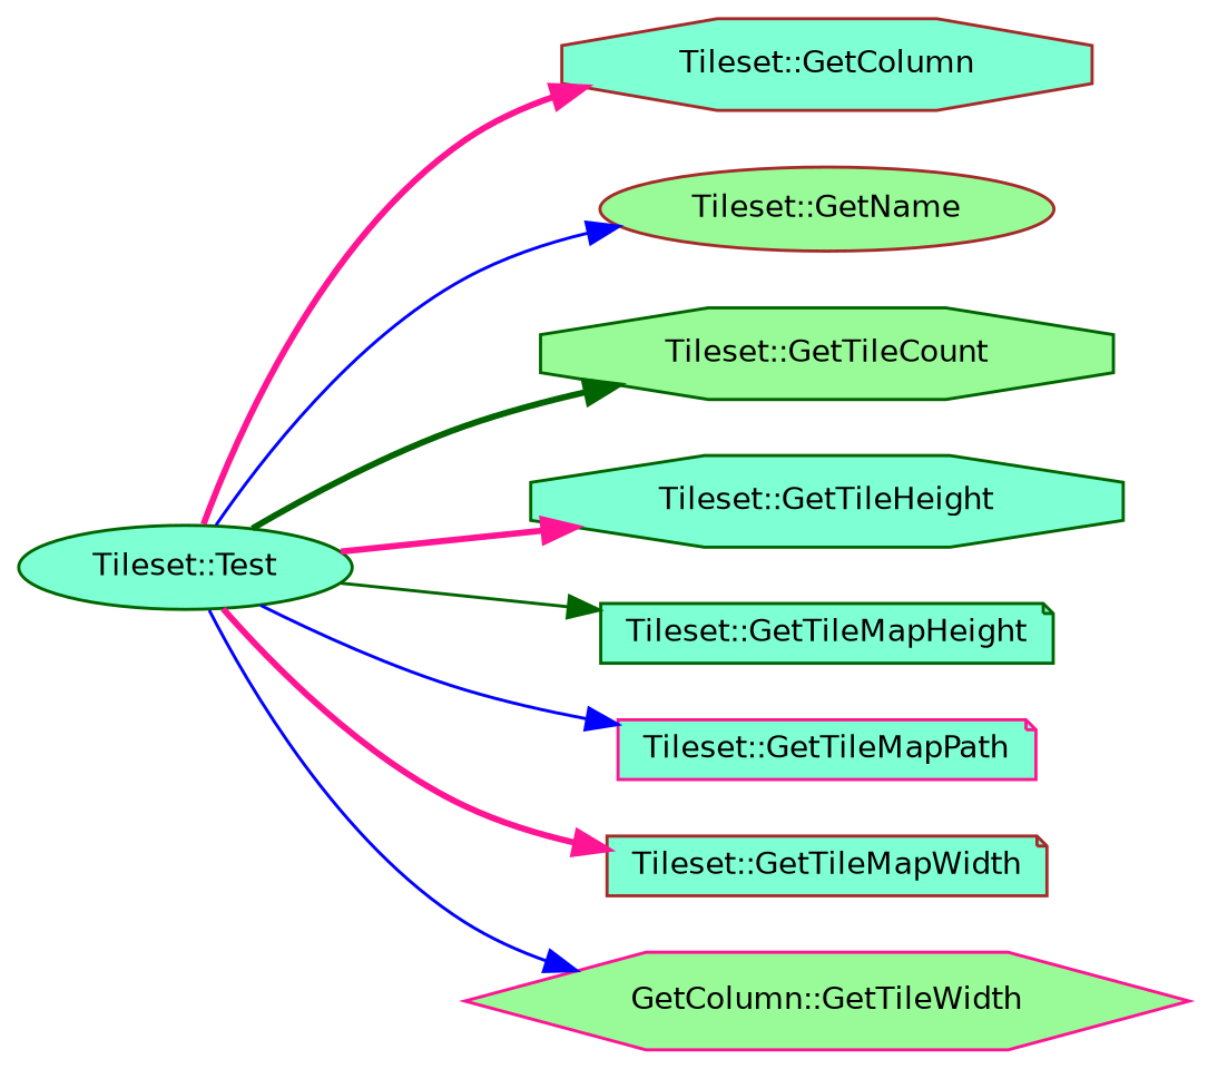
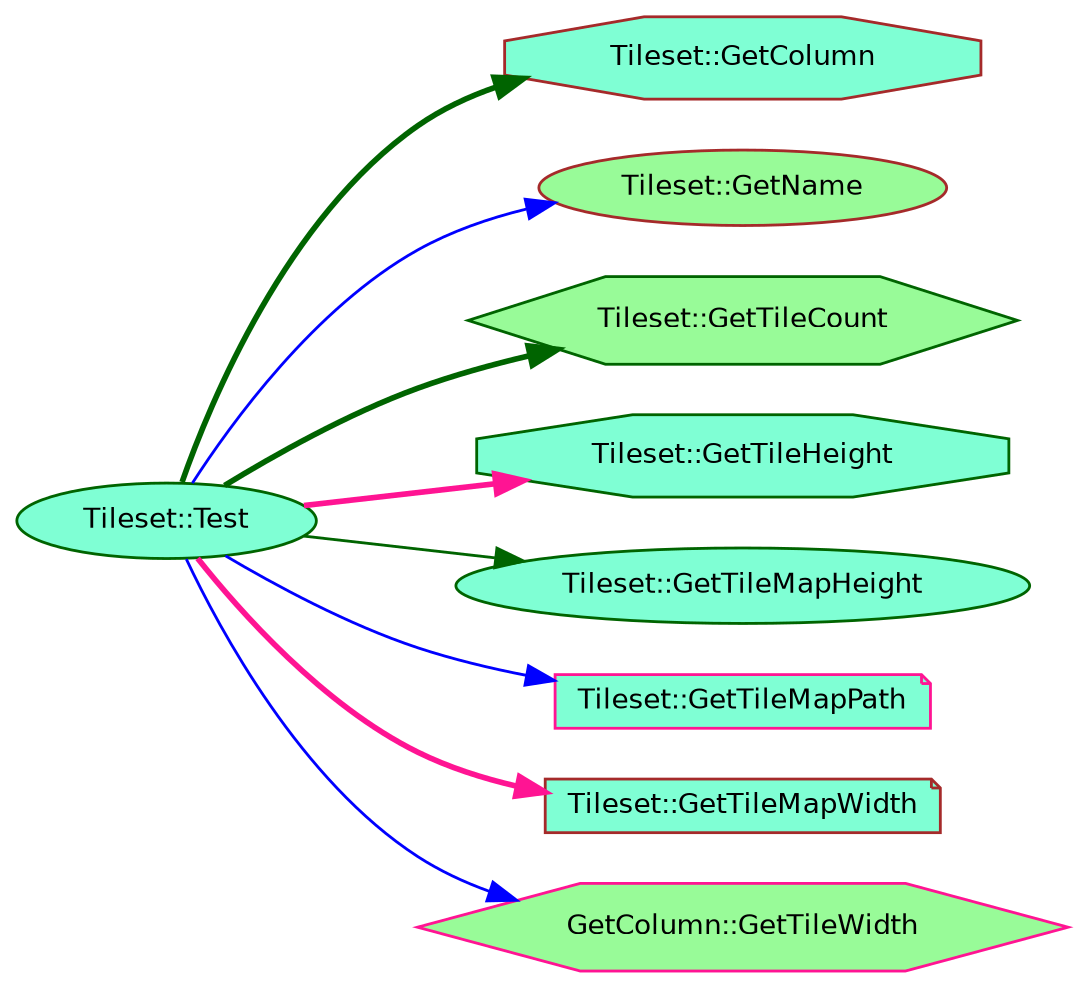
  digraph {
    rankdir=LR
    node [color=darkgreen fillcolor=aquamarine fontname=Helvetica fontsize=10 shape=ellipse style=filled]
    edge [color=deeppink fontname=Helvetica fontsize=10 labelfontname=Helvetica labelfontsize=10 style=bold]
    n1 [fontcolor=black height=0.2 label="Tileset::Test" width=0.4]
    n2 [color=brown height=0.2 label="Tileset::GetColumn" shape=octagon width=0.4]
    n3 [color=brown fillcolor=palegreen height=0.2 label="Tileset::GetName" width=0.4]
-   n4 [fillcolor=palegreen height=0.2 label="Tileset::GetTileCount" shape=octagon width=0.4]
+   n4 [fillcolor=palegreen height=0.2 label="Tileset::GetTileCount" shape=hexagon width=0.4]
    n5 [height=0.2 label="Tileset::GetTileHeight" shape=octagon width=0.4]
-   n6 [height=0.2 label="Tileset::GetTileMapHeight" shape=note width=0.4]
+   n6 [height=0.2 label="Tileset::GetTileMapHeight" width=0.4]
    n7 [color=deeppink height=0.2 label="Tileset::GetTileMapPath" shape=note width=0.4]
    n8 [color=brown height=0.2 label="Tileset::GetTileMapWidth" shape=note width=0.4]
    n9 [color=deeppink fillcolor=palegreen height=0.2 label="GetColumn::GetTileWidth" shape=hexagon width=0.4]
-   n1 -> n2
+   n1 -> n2 [color=darkgreen]
    n1 -> n3 [color=blue style=solid]
    n1 -> n4 [color=darkgreen]
    n1 -> n5
    n1 -> n6 [color=darkgreen style=solid]
    n1 -> n7 [color=blue style=solid]
    n1 -> n8
    n1 -> n9 [color=blue style=solid]
  }
